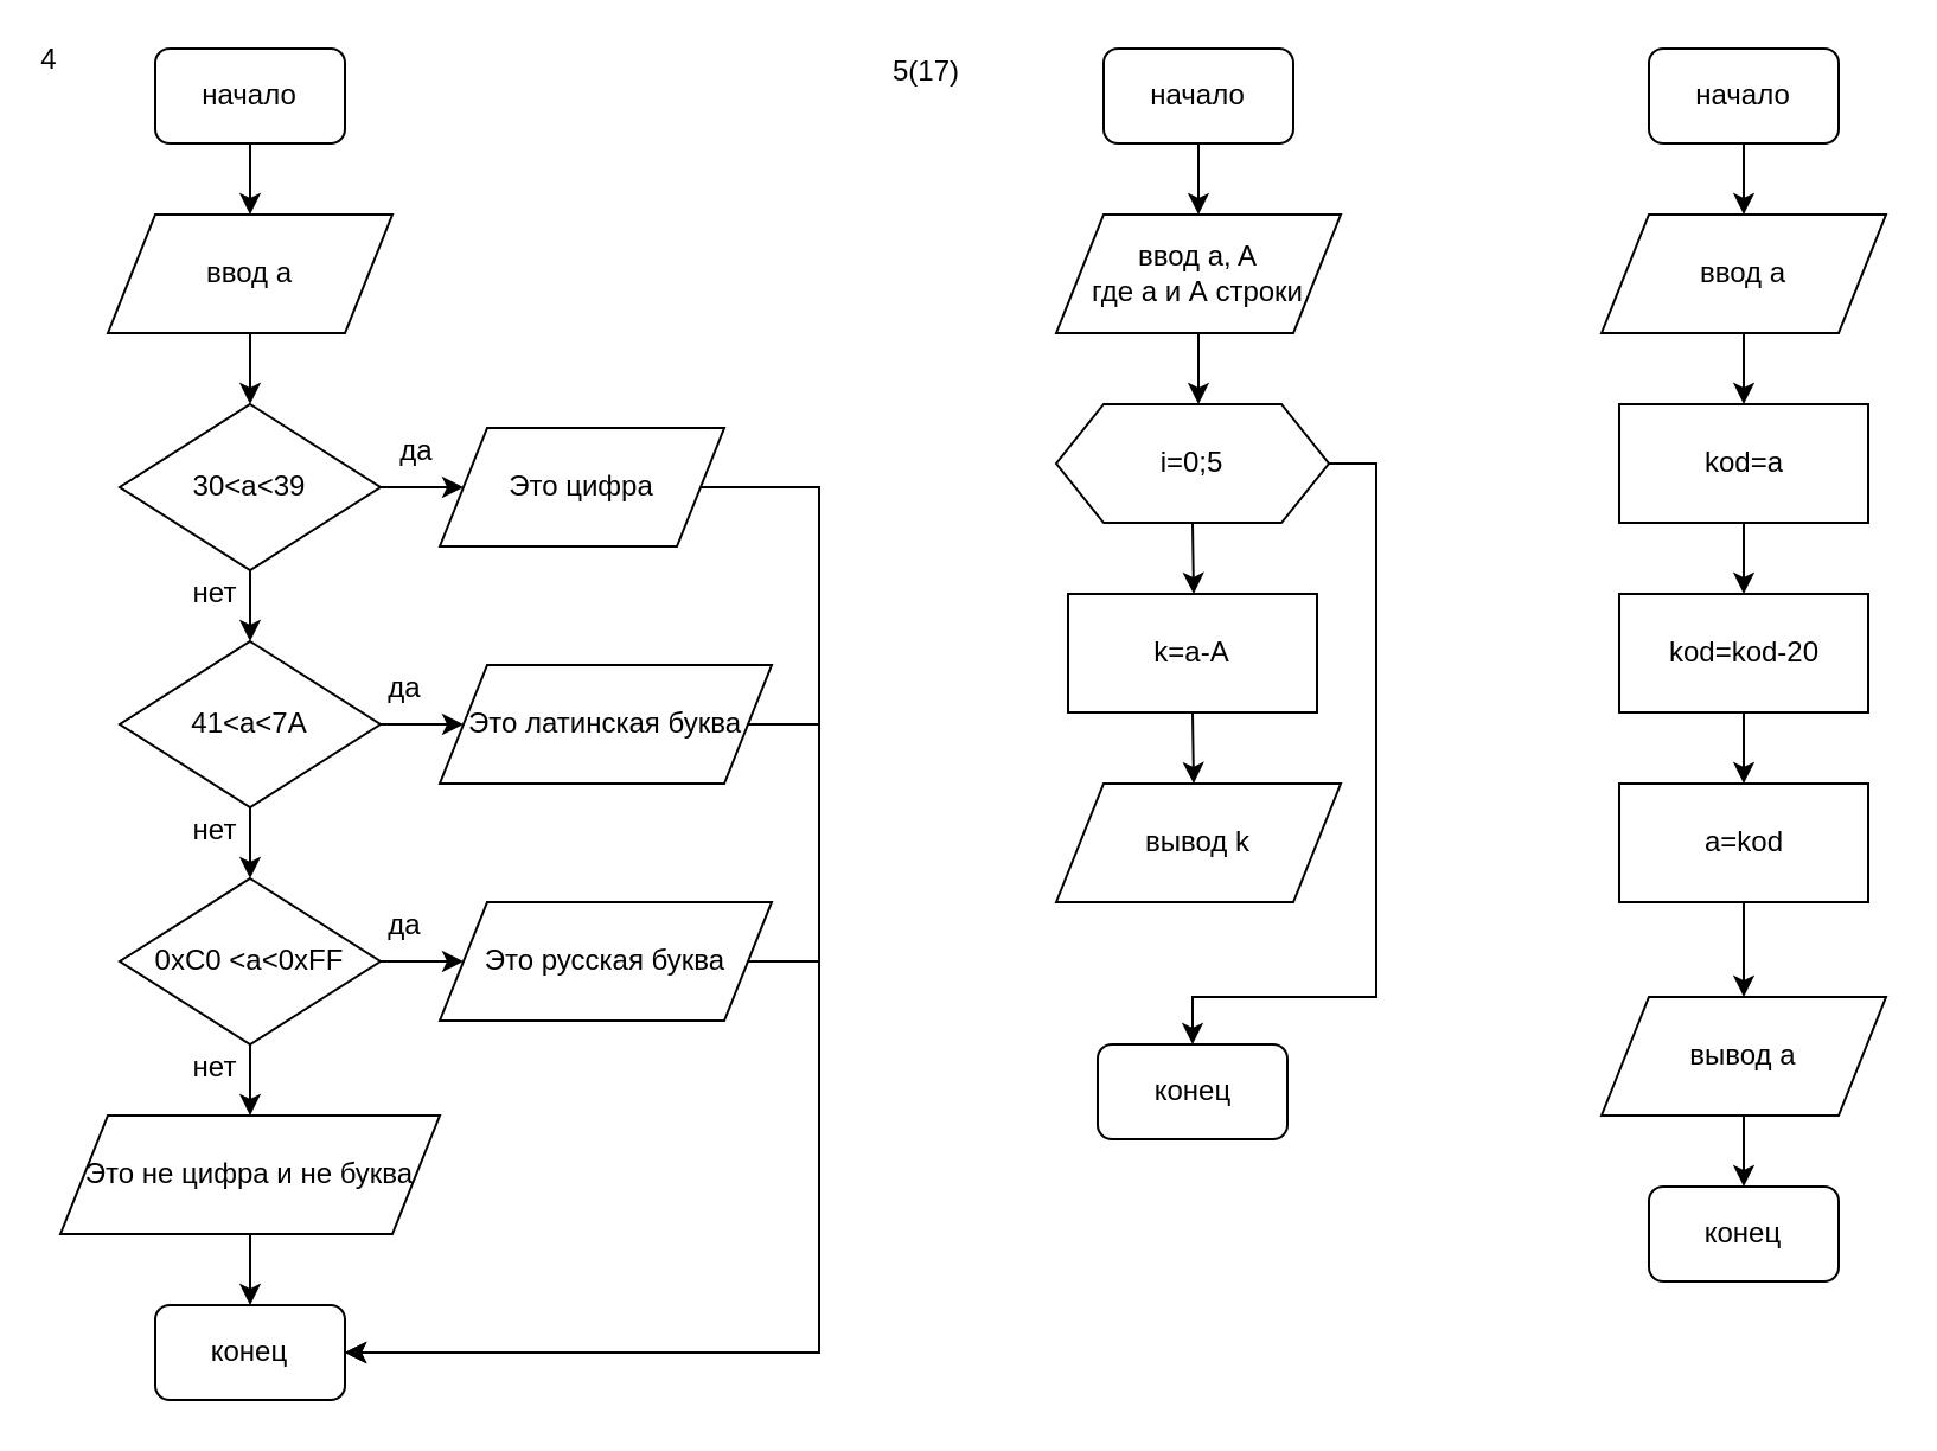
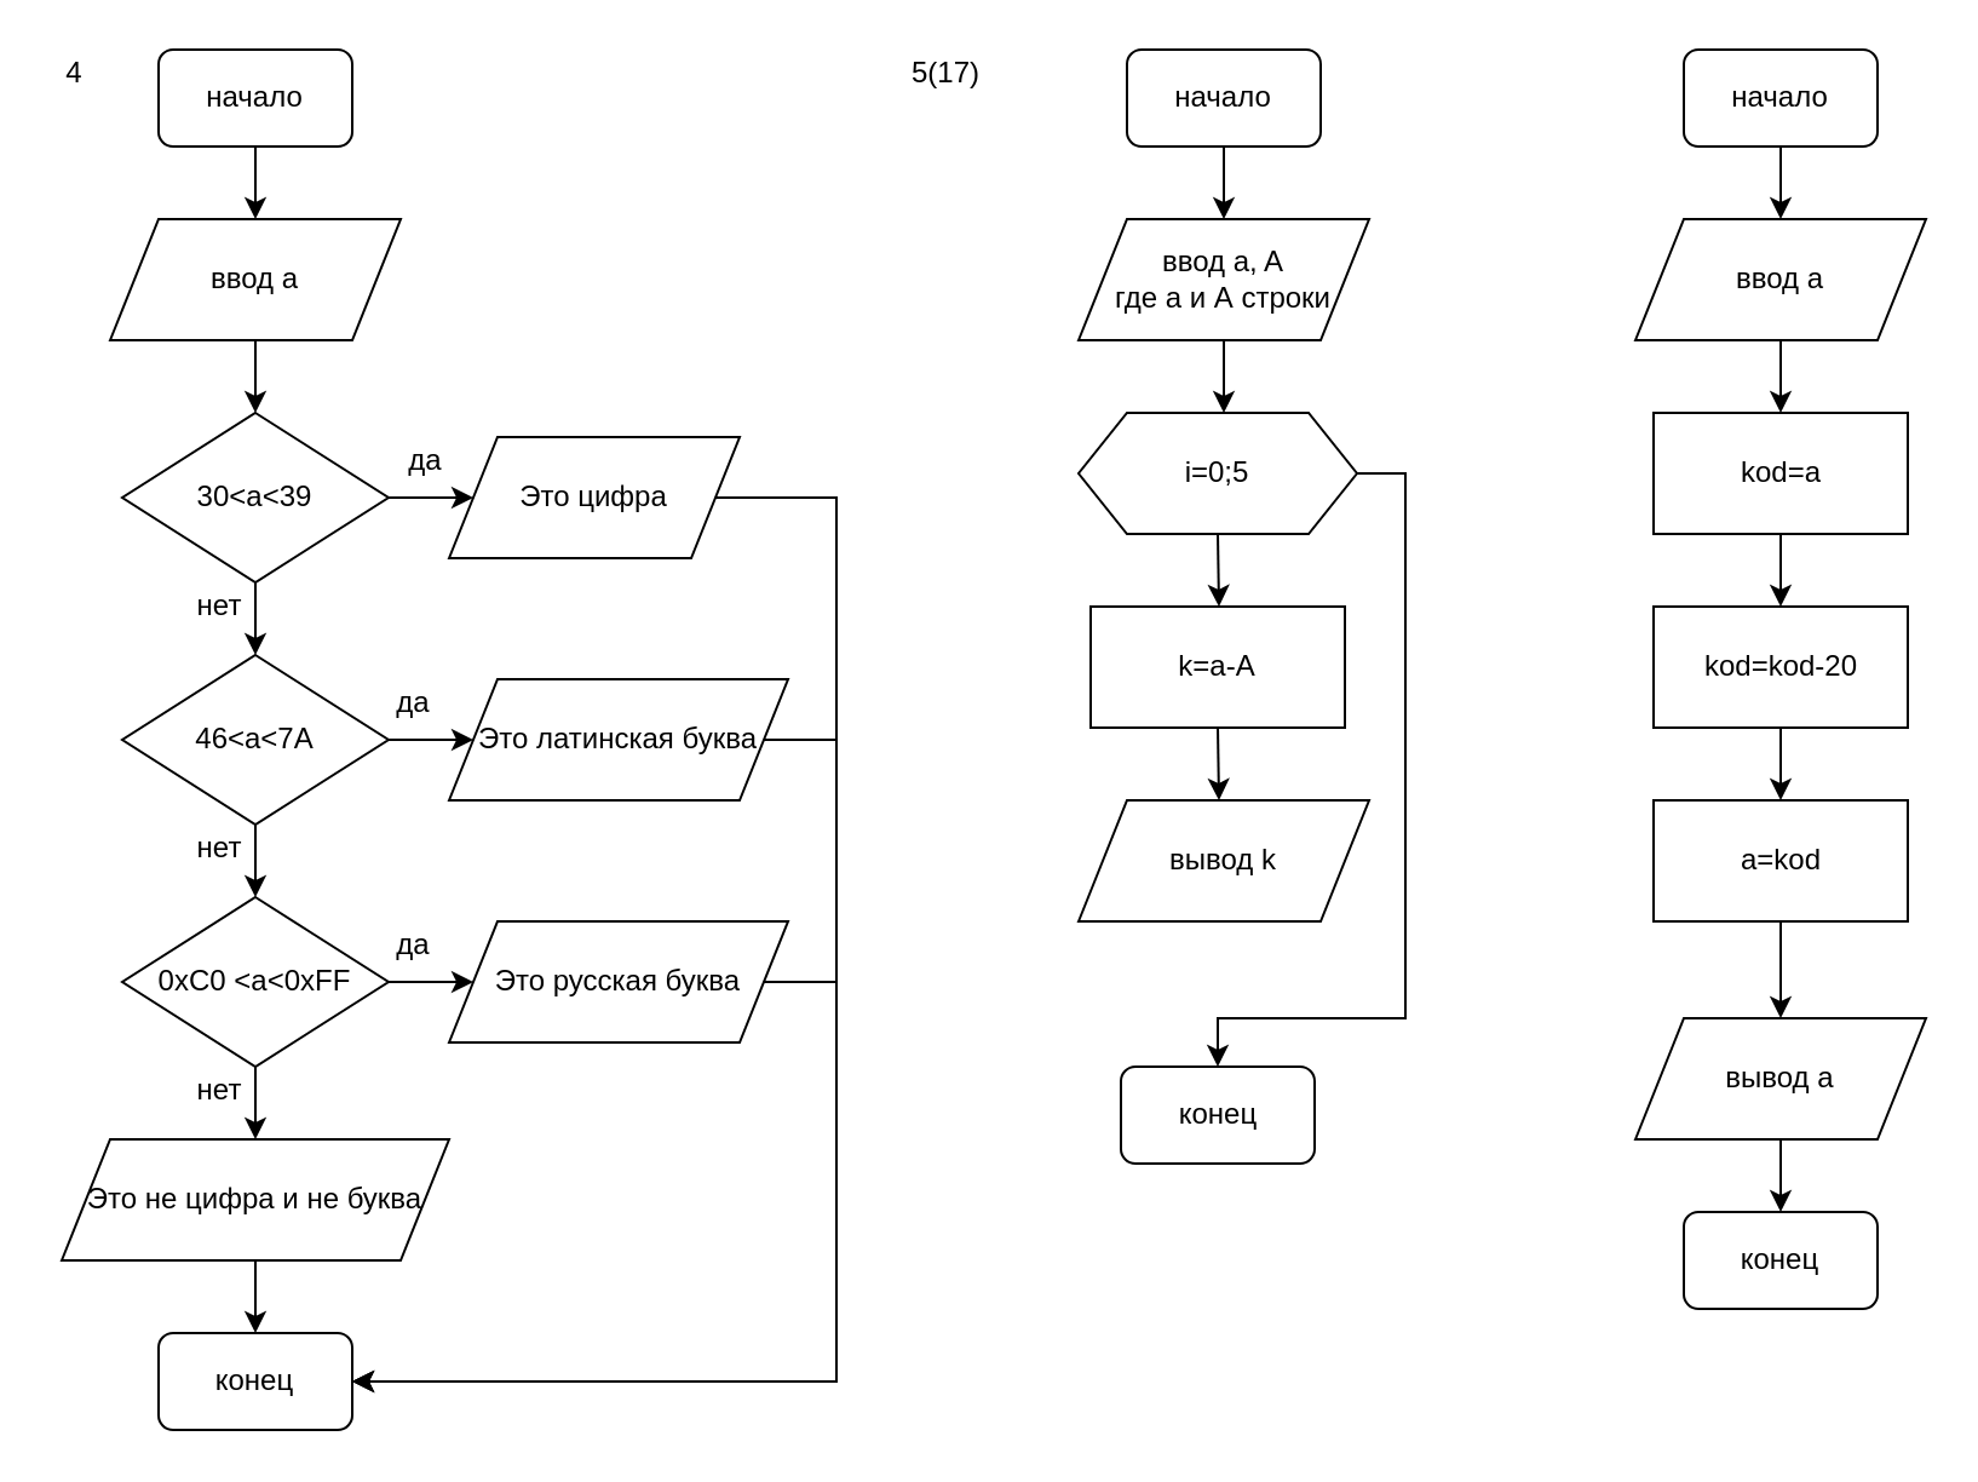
  <mxCell id="0" />
  <mxCell id="1" parent="0" />
  <mxCell id="2" style="edgeStyle=orthogonalEdgeStyle;rounded=0;orthogonalLoop=1;jettySize=auto;html=1;exitX=0.5;exitY=1;exitDx=0;exitDy=0;" edge="1" parent="1" source="3"><mxGeometry relative="1" as="geometry"><mxPoint x="105" y="90" as="targetPoint" /></mxGeometry></mxCell>
  <mxCell id="3" value="начало" style="rounded=1;whiteSpace=wrap;html=1;" vertex="1" parent="1"><mxGeometry x="65" y="20" width="80" height="40" as="geometry" /></mxCell>
  <mxCell id="4" style="edgeStyle=orthogonalEdgeStyle;rounded=0;orthogonalLoop=1;jettySize=auto;html=1;exitX=0.5;exitY=1;exitDx=0;exitDy=0;" edge="1" parent="1" source="5"><mxGeometry relative="1" as="geometry"><mxPoint x="105" y="170" as="targetPoint" /></mxGeometry></mxCell>
  <mxCell id="5" value="ввод a" style="shape=parallelogram;perimeter=parallelogramPerimeter;whiteSpace=wrap;html=1;fixedSize=1;" vertex="1" parent="1"><mxGeometry x="45" y="90" width="120" height="50" as="geometry" /></mxCell>
  <mxCell id="6" style="edgeStyle=orthogonalEdgeStyle;rounded=0;orthogonalLoop=1;jettySize=auto;html=1;exitX=0.5;exitY=1;exitDx=0;exitDy=0;" edge="1" parent="1" source="8"><mxGeometry relative="1" as="geometry"><mxPoint x="105" y="270" as="targetPoint" /></mxGeometry></mxCell>
  <mxCell id="7" style="edgeStyle=orthogonalEdgeStyle;rounded=0;orthogonalLoop=1;jettySize=auto;html=1;exitX=1;exitY=0.5;exitDx=0;exitDy=0;" edge="1" parent="1" source="8"><mxGeometry relative="1" as="geometry"><mxPoint x="195" y="205" as="targetPoint" /></mxGeometry></mxCell>
  <mxCell id="8" value="30&amp;lt;a&amp;lt;39" style="rhombus;whiteSpace=wrap;html=1;" vertex="1" parent="1"><mxGeometry x="50" y="170" width="110" height="70" as="geometry" /></mxCell>
  <mxCell id="9" value="да" style="text;html=1;align=center;verticalAlign=middle;resizable=0;points=[];autosize=1;strokeColor=none;fillColor=none;" vertex="1" parent="1"><mxGeometry x="160" y="180" width="30" height="20" as="geometry" /></mxCell>
  <mxCell id="10" value="нет" style="text;html=1;align=center;verticalAlign=middle;resizable=0;points=[];autosize=1;strokeColor=none;fillColor=none;" vertex="1" parent="1"><mxGeometry x="75" y="240" width="30" height="20" as="geometry" /></mxCell>
  <mxCell id="11" style="edgeStyle=orthogonalEdgeStyle;rounded=0;orthogonalLoop=1;jettySize=auto;html=1;exitX=1;exitY=0.5;exitDx=0;exitDy=0;entryX=1;entryY=0.5;entryDx=0;entryDy=0;" edge="1" parent="1" source="12" target="29"><mxGeometry relative="1" as="geometry"><Array as="points"><mxPoint x="345" y="205" /><mxPoint x="345" y="570" /></Array></mxGeometry></mxCell>
  <mxCell id="12" value="Это цифра" style="shape=parallelogram;perimeter=parallelogramPerimeter;whiteSpace=wrap;html=1;fixedSize=1;" vertex="1" parent="1"><mxGeometry x="185" y="180" width="120" height="50" as="geometry" /></mxCell>
  <mxCell id="13" style="edgeStyle=orthogonalEdgeStyle;rounded=0;orthogonalLoop=1;jettySize=auto;html=1;exitX=0.5;exitY=1;exitDx=0;exitDy=0;" edge="1" parent="1" source="15"><mxGeometry relative="1" as="geometry"><mxPoint x="105" y="370" as="targetPoint" /></mxGeometry></mxCell>
  <mxCell id="14" style="edgeStyle=orthogonalEdgeStyle;rounded=0;orthogonalLoop=1;jettySize=auto;html=1;exitX=1;exitY=0.5;exitDx=0;exitDy=0;" edge="1" parent="1" source="15"><mxGeometry relative="1" as="geometry"><mxPoint x="195" y="305" as="targetPoint" /></mxGeometry></mxCell>
- <mxCell id="15" value="41&amp;lt;a&amp;lt;7А" style="rhombus;whiteSpace=wrap;html=1;" vertex="1" parent="1"><mxGeometry x="50" y="270" width="110" height="70" as="geometry" /></mxCell>
+ <mxCell id="15" value="46&amp;lt;a&amp;lt;7А" style="rhombus;whiteSpace=wrap;html=1;" vertex="1" parent="1"><mxGeometry x="50" y="270" width="110" height="70" as="geometry" /></mxCell>
  <mxCell id="16" value="нет" style="text;html=1;align=center;verticalAlign=middle;resizable=0;points=[];autosize=1;strokeColor=none;fillColor=none;" vertex="1" parent="1"><mxGeometry x="75" y="340" width="30" height="20" as="geometry" /></mxCell>
  <mxCell id="17" value="да" style="text;html=1;align=center;verticalAlign=middle;resizable=0;points=[];autosize=1;strokeColor=none;fillColor=none;" vertex="1" parent="1"><mxGeometry x="155" y="280" width="30" height="20" as="geometry" /></mxCell>
  <mxCell id="18" style="edgeStyle=orthogonalEdgeStyle;rounded=0;orthogonalLoop=1;jettySize=auto;html=1;exitX=1;exitY=0.5;exitDx=0;exitDy=0;entryX=1;entryY=0.5;entryDx=0;entryDy=0;" edge="1" parent="1" source="19" target="29"><mxGeometry relative="1" as="geometry"><Array as="points"><mxPoint x="345" y="305" /><mxPoint x="345" y="570" /></Array></mxGeometry></mxCell>
  <mxCell id="19" value="Это латинская буква" style="shape=parallelogram;perimeter=parallelogramPerimeter;whiteSpace=wrap;html=1;fixedSize=1;" vertex="1" parent="1"><mxGeometry x="185" y="280" width="140" height="50" as="geometry" /></mxCell>
  <mxCell id="20" style="edgeStyle=orthogonalEdgeStyle;rounded=0;orthogonalLoop=1;jettySize=auto;html=1;exitX=0.5;exitY=1;exitDx=0;exitDy=0;" edge="1" parent="1" source="22"><mxGeometry relative="1" as="geometry"><mxPoint x="105" y="470" as="targetPoint" /></mxGeometry></mxCell>
  <mxCell id="21" style="edgeStyle=orthogonalEdgeStyle;rounded=0;orthogonalLoop=1;jettySize=auto;html=1;exitX=1;exitY=0.5;exitDx=0;exitDy=0;" edge="1" parent="1" source="22"><mxGeometry relative="1" as="geometry"><mxPoint x="195" y="405" as="targetPoint" /></mxGeometry></mxCell>
  <mxCell id="22" value="&lt;span lang=&quot;RU&quot;&gt;0хС0 &amp;lt;a&amp;lt;0х&lt;/span&gt;&lt;span&gt;FF&lt;/span&gt;" style="rhombus;whiteSpace=wrap;html=1;" vertex="1" parent="1"><mxGeometry x="50" y="370" width="110" height="70" as="geometry" /></mxCell>
  <mxCell id="23" value="нет" style="text;html=1;align=center;verticalAlign=middle;resizable=0;points=[];autosize=1;strokeColor=none;fillColor=none;" vertex="1" parent="1"><mxGeometry x="75" y="440" width="30" height="20" as="geometry" /></mxCell>
  <mxCell id="24" value="да" style="text;html=1;align=center;verticalAlign=middle;resizable=0;points=[];autosize=1;strokeColor=none;fillColor=none;" vertex="1" parent="1"><mxGeometry x="155" y="380" width="30" height="20" as="geometry" /></mxCell>
  <mxCell id="25" style="edgeStyle=orthogonalEdgeStyle;rounded=0;orthogonalLoop=1;jettySize=auto;html=1;exitX=1;exitY=0.5;exitDx=0;exitDy=0;entryX=1;entryY=0.5;entryDx=0;entryDy=0;" edge="1" parent="1" source="26" target="29"><mxGeometry relative="1" as="geometry"><Array as="points"><mxPoint x="345" y="405" /><mxPoint x="345" y="570" /></Array></mxGeometry></mxCell>
  <mxCell id="26" value="Это русская буква" style="shape=parallelogram;perimeter=parallelogramPerimeter;whiteSpace=wrap;html=1;fixedSize=1;" vertex="1" parent="1"><mxGeometry x="185" y="380" width="140" height="50" as="geometry" /></mxCell>
  <mxCell id="27" style="edgeStyle=orthogonalEdgeStyle;rounded=0;orthogonalLoop=1;jettySize=auto;html=1;exitX=0.5;exitY=1;exitDx=0;exitDy=0;" edge="1" parent="1" source="28"><mxGeometry relative="1" as="geometry"><mxPoint x="105" y="550" as="targetPoint" /></mxGeometry></mxCell>
  <mxCell id="28" value="Это не цифра и не буква" style="shape=parallelogram;perimeter=parallelogramPerimeter;whiteSpace=wrap;html=1;fixedSize=1;" vertex="1" parent="1"><mxGeometry x="25" y="470" width="160" height="50" as="geometry" /></mxCell>
  <mxCell id="29" value="конец" style="rounded=1;whiteSpace=wrap;html=1;" vertex="1" parent="1"><mxGeometry x="65" y="550" width="80" height="40" as="geometry" /></mxCell>
- <mxCell id="30" value="4" style="text;html=1;align=center;verticalAlign=middle;resizable=0;points=[];autosize=1;strokeColor=none;fillColor=none;" vertex="1" parent="1"><mxGeometry x="10" y="15" width="20" height="20" as="geometry" /></mxCell>
+ <mxCell id="30" value="4" style="text;html=1;align=center;verticalAlign=middle;resizable=0;points=[];autosize=1;strokeColor=none;fillColor=none;" vertex="1" parent="1"><mxGeometry x="20" y="20" width="20" height="20" as="geometry" /></mxCell>
  <mxCell id="31" value="5(17)" style="text;html=1;align=center;verticalAlign=middle;resizable=0;points=[];autosize=1;strokeColor=none;fillColor=none;" vertex="1" parent="1"><mxGeometry x="370" y="20" width="40" height="20" as="geometry" /></mxCell>
  <mxCell id="32" style="edgeStyle=orthogonalEdgeStyle;rounded=0;orthogonalLoop=1;jettySize=auto;html=1;exitX=0.5;exitY=1;exitDx=0;exitDy=0;" edge="1" parent="1" source="33"><mxGeometry relative="1" as="geometry"><mxPoint x="505" y="90" as="targetPoint" /></mxGeometry></mxCell>
  <mxCell id="33" value="начало" style="rounded=1;whiteSpace=wrap;html=1;" vertex="1" parent="1"><mxGeometry x="465" y="20" width="80" height="40" as="geometry" /></mxCell>
  <mxCell id="34" style="edgeStyle=orthogonalEdgeStyle;rounded=0;orthogonalLoop=1;jettySize=auto;html=1;exitX=0.5;exitY=1;exitDx=0;exitDy=0;" edge="1" parent="1" source="35"><mxGeometry relative="1" as="geometry"><mxPoint x="505" y="170" as="targetPoint" /></mxGeometry></mxCell>
  <mxCell id="35" value="&lt;div&gt;ввод a, A&lt;/div&gt;&lt;div&gt;где а и А строки&lt;br&gt;&lt;/div&gt;" style="shape=parallelogram;perimeter=parallelogramPerimeter;whiteSpace=wrap;html=1;fixedSize=1;" vertex="1" parent="1"><mxGeometry x="445" y="90" width="120" height="50" as="geometry" /></mxCell>
  <mxCell id="36" style="edgeStyle=orthogonalEdgeStyle;rounded=0;orthogonalLoop=1;jettySize=auto;html=1;exitX=0.5;exitY=1;exitDx=0;exitDy=0;" edge="1" parent="1" source="38"><mxGeometry relative="1" as="geometry"><mxPoint x="503" y="250" as="targetPoint" /></mxGeometry></mxCell>
  <mxCell id="37" style="edgeStyle=orthogonalEdgeStyle;rounded=0;orthogonalLoop=1;jettySize=auto;html=1;exitX=1;exitY=0.5;exitDx=0;exitDy=0;entryX=0.5;entryY=0;entryDx=0;entryDy=0;" edge="1" parent="1" source="38" target="42"><mxGeometry relative="1" as="geometry"><Array as="points"><mxPoint x="580" y="195" /><mxPoint x="580" y="420" /><mxPoint x="503" y="420" /></Array></mxGeometry></mxCell>
  <mxCell id="38" value="i=0;5" style="shape=hexagon;perimeter=hexagonPerimeter2;whiteSpace=wrap;html=1;fixedSize=1;" vertex="1" parent="1"><mxGeometry x="445" y="170" width="115" height="50" as="geometry" /></mxCell>
  <mxCell id="39" style="edgeStyle=orthogonalEdgeStyle;rounded=0;orthogonalLoop=1;jettySize=auto;html=1;exitX=0.5;exitY=1;exitDx=0;exitDy=0;" edge="1" parent="1" source="40"><mxGeometry relative="1" as="geometry"><mxPoint x="503" y="330" as="targetPoint" /></mxGeometry></mxCell>
  <mxCell id="40" value="k=a-A" style="rounded=0;whiteSpace=wrap;html=1;" vertex="1" parent="1"><mxGeometry x="450" y="250" width="105" height="50" as="geometry" /></mxCell>
  <mxCell id="41" value="вывод k" style="shape=parallelogram;perimeter=parallelogramPerimeter;whiteSpace=wrap;html=1;fixedSize=1;" vertex="1" parent="1"><mxGeometry x="445" y="330" width="120" height="50" as="geometry" /></mxCell>
  <mxCell id="42" value="конец" style="rounded=1;whiteSpace=wrap;html=1;" vertex="1" parent="1"><mxGeometry x="462.5" y="440" width="80" height="40" as="geometry" /></mxCell>
  <mxCell id="43" style="edgeStyle=orthogonalEdgeStyle;rounded=0;orthogonalLoop=1;jettySize=auto;html=1;exitX=0.5;exitY=1;exitDx=0;exitDy=0;" edge="1" parent="1" source="44"><mxGeometry relative="1" as="geometry"><mxPoint x="735" y="90" as="targetPoint" /></mxGeometry></mxCell>
  <mxCell id="44" value="начало" style="rounded=1;whiteSpace=wrap;html=1;" vertex="1" parent="1"><mxGeometry x="695" y="20" width="80" height="40" as="geometry" /></mxCell>
  <mxCell id="45" style="edgeStyle=orthogonalEdgeStyle;rounded=0;orthogonalLoop=1;jettySize=auto;html=1;exitX=0.5;exitY=1;exitDx=0;exitDy=0;" edge="1" parent="1" source="46"><mxGeometry relative="1" as="geometry"><mxPoint x="735" y="170" as="targetPoint" /></mxGeometry></mxCell>
  <mxCell id="46" value="ввод a" style="shape=parallelogram;perimeter=parallelogramPerimeter;whiteSpace=wrap;html=1;fixedSize=1;" vertex="1" parent="1"><mxGeometry x="675" y="90" width="120" height="50" as="geometry" /></mxCell>
  <mxCell id="47" style="edgeStyle=orthogonalEdgeStyle;rounded=0;orthogonalLoop=1;jettySize=auto;html=1;exitX=0.5;exitY=1;exitDx=0;exitDy=0;" edge="1" parent="1" source="48"><mxGeometry relative="1" as="geometry"><mxPoint x="735" y="250" as="targetPoint" /></mxGeometry></mxCell>
  <mxCell id="48" value="kod=a" style="rounded=0;whiteSpace=wrap;html=1;" vertex="1" parent="1"><mxGeometry x="682.5" y="170" width="105" height="50" as="geometry" /></mxCell>
  <mxCell id="49" style="edgeStyle=orthogonalEdgeStyle;rounded=0;orthogonalLoop=1;jettySize=auto;html=1;exitX=0.5;exitY=1;exitDx=0;exitDy=0;" edge="1" parent="1" source="50"><mxGeometry relative="1" as="geometry"><mxPoint x="735" y="330" as="targetPoint" /></mxGeometry></mxCell>
  <mxCell id="50" value="kod=kod-20" style="rounded=0;whiteSpace=wrap;html=1;" vertex="1" parent="1"><mxGeometry x="682.5" y="250" width="105" height="50" as="geometry" /></mxCell>
  <mxCell id="51" style="edgeStyle=orthogonalEdgeStyle;rounded=0;orthogonalLoop=1;jettySize=auto;html=1;exitX=0.5;exitY=1;exitDx=0;exitDy=0;" edge="1" parent="1" source="52"><mxGeometry relative="1" as="geometry"><mxPoint x="735" y="420" as="targetPoint" /></mxGeometry></mxCell>
  <mxCell id="52" value="a=kod" style="rounded=0;whiteSpace=wrap;html=1;" vertex="1" parent="1"><mxGeometry x="682.5" y="330" width="105" height="50" as="geometry" /></mxCell>
  <mxCell id="53" style="edgeStyle=orthogonalEdgeStyle;rounded=0;orthogonalLoop=1;jettySize=auto;html=1;exitX=0.5;exitY=1;exitDx=0;exitDy=0;" edge="1" parent="1" source="54"><mxGeometry relative="1" as="geometry"><mxPoint x="735" y="500" as="targetPoint" /></mxGeometry></mxCell>
  <mxCell id="54" value="вывод а" style="shape=parallelogram;perimeter=parallelogramPerimeter;whiteSpace=wrap;html=1;fixedSize=1;" vertex="1" parent="1"><mxGeometry x="675" y="420" width="120" height="50" as="geometry" /></mxCell>
  <mxCell id="55" value="конец" style="rounded=1;whiteSpace=wrap;html=1;" vertex="1" parent="1"><mxGeometry x="695" y="500" width="80" height="40" as="geometry" /></mxCell>
